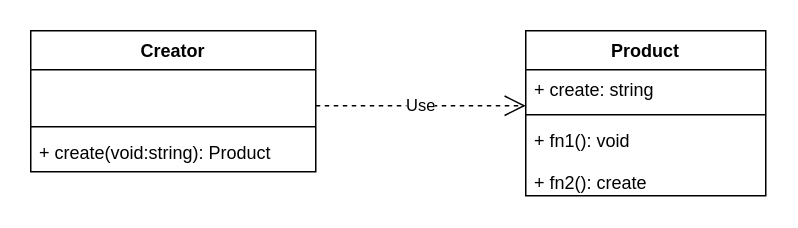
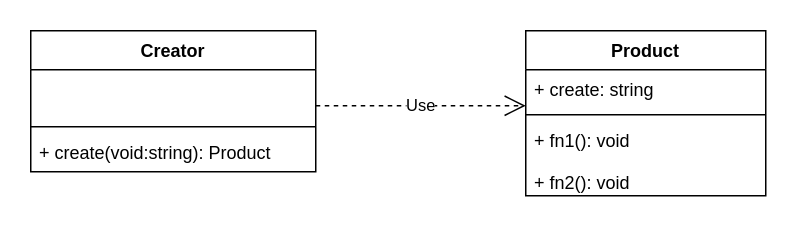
  <mxCell id="0" />
  <mxCell id="1" parent="0" />
  <mxCell id="2" value="Creator" style="swimlane;fontStyle=1;align=center;verticalAlign=top;childLayout=stackLayout;horizontal=1;startSize=26;horizontalStack=0;resizeParent=1;resizeParentMax=0;resizeLast=0;collapsible=1;marginBottom=0;" parent="1" vertex="1"><mxGeometry x="20" y="20" width="190" height="94" as="geometry"><mxRectangle x="350" y="220" width="80" height="30" as="alternateBounds" /></mxGeometry></mxCell>
  <mxCell id="3" value="&#10;" style="text;strokeColor=none;fillColor=none;align=left;verticalAlign=top;spacingLeft=4;spacingRight=4;overflow=hidden;rotatable=0;points=[[0,0.5],[1,0.5]];portConstraint=eastwest;" parent="2" vertex="1"><mxGeometry y="26" width="190" height="34" as="geometry" /></mxCell>
  <mxCell id="4" value="" style="line;strokeWidth=1;fillColor=none;align=left;verticalAlign=middle;spacingTop=-1;spacingLeft=3;spacingRight=3;rotatable=0;labelPosition=right;points=[];portConstraint=eastwest;strokeColor=inherit;" parent="2" vertex="1"><mxGeometry y="60" width="190" height="8" as="geometry" /></mxCell>
  <mxCell id="5" value="+ create(void:string): Product" style="text;strokeColor=none;fillColor=none;align=left;verticalAlign=top;spacingLeft=4;spacingRight=4;overflow=hidden;rotatable=0;points=[[0,0.5],[1,0.5]];portConstraint=eastwest;" parent="2" vertex="1"><mxGeometry y="68" width="190" height="26" as="geometry" /></mxCell>
  <mxCell id="6" value="Use" style="endArrow=open;endSize=12;dashed=1;html=1;rounded=0;exitX=1;exitY=0.706;exitDx=0;exitDy=0;exitPerimeter=0;" parent="1" source="3" edge="1"><mxGeometry width="160" relative="1" as="geometry"><mxPoint x="230" y="66.5" as="sourcePoint" /><mxPoint x="350" y="70" as="targetPoint" /></mxGeometry></mxCell>
  <mxCell id="7" value="Product" style="swimlane;fontStyle=1;align=center;verticalAlign=top;childLayout=stackLayout;horizontal=1;startSize=26;horizontalStack=0;resizeParent=1;resizeParentMax=0;resizeLast=0;collapsible=1;marginBottom=0;" vertex="1" parent="1"><mxGeometry x="350" y="20" width="160" height="110" as="geometry" /></mxCell>
  <mxCell id="8" value="+ create: string" style="text;strokeColor=none;fillColor=none;align=left;verticalAlign=top;spacingLeft=4;spacingRight=4;overflow=hidden;rotatable=0;points=[[0,0.5],[1,0.5]];portConstraint=eastwest;" vertex="1" parent="7"><mxGeometry y="26" width="160" height="26" as="geometry" /></mxCell>
  <mxCell id="9" value="" style="line;strokeWidth=1;fillColor=none;align=left;verticalAlign=middle;spacingTop=-1;spacingLeft=3;spacingRight=3;rotatable=0;labelPosition=right;points=[];portConstraint=eastwest;strokeColor=inherit;" vertex="1" parent="7"><mxGeometry y="52" width="160" height="8" as="geometry" /></mxCell>
- <mxCell id="10" value="+ fn1(): void&#10;&#10;+ fn2(): create" style="text;strokeColor=none;fillColor=none;align=left;verticalAlign=top;spacingLeft=4;spacingRight=4;overflow=hidden;rotatable=0;points=[[0,0.5],[1,0.5]];portConstraint=eastwest;" vertex="1" parent="7"><mxGeometry y="60" width="160" height="50" as="geometry" /></mxCell>
+ <mxCell id="10" value="+ fn1(): void&#10;&#10;+ fn2(): void" style="text;strokeColor=none;fillColor=none;align=left;verticalAlign=top;spacingLeft=4;spacingRight=4;overflow=hidden;rotatable=0;points=[[0,0.5],[1,0.5]];portConstraint=eastwest;" vertex="1" parent="7"><mxGeometry y="60" width="160" height="50" as="geometry" /></mxCell>
